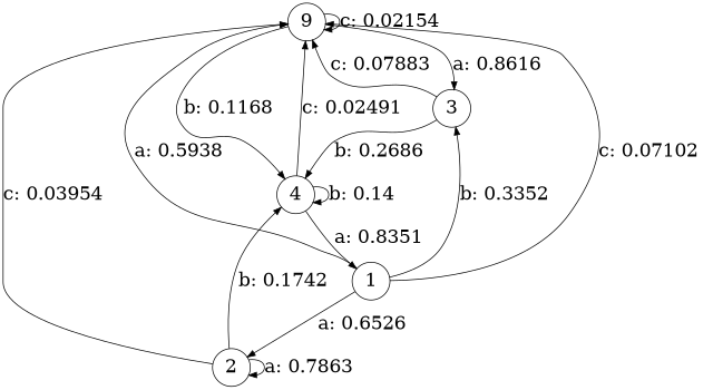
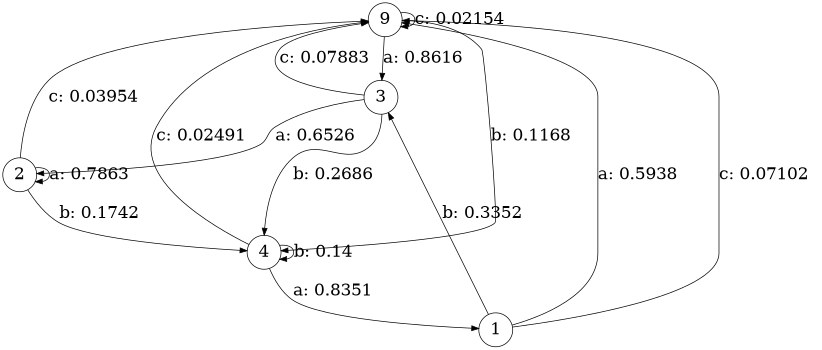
  digraph {
    node [fontsize=24 shape=circle]
    edge [fontsize=24]
    n1 [label=9]
    3
    4
    2
    1
    n1 -> n1 [label="c: 0.02154  "]
    n1 -> 3 [label="a: 0.8616   "]
    n1 -> 4 [label="b: 0.1168   "]
    3 -> n1 [label="c: 0.07883  "]
    3 -> 4 [label="b: 0.2686   "]
-   1 -> 2 [label="a: 0.6526   "]
+   3 -> 2 [label="a: 0.6526   "]
    4 -> n1 [label="c: 0.02491  "]
    4 -> 4 [label="b: 0.14     "]
    4 -> 1 [label="a: 0.8351   "]
    2 -> n1 [label="c: 0.03954  "]
    2 -> 4 [label="b: 0.1742   "]
    2 -> 2 [label="a: 0.7863   "]
    1 -> n1 [label="a: 0.5938   "]
    1 -> n1 [label="c: 0.07102  "]
    1 -> 3 [label="b: 0.3352   "]
  }
